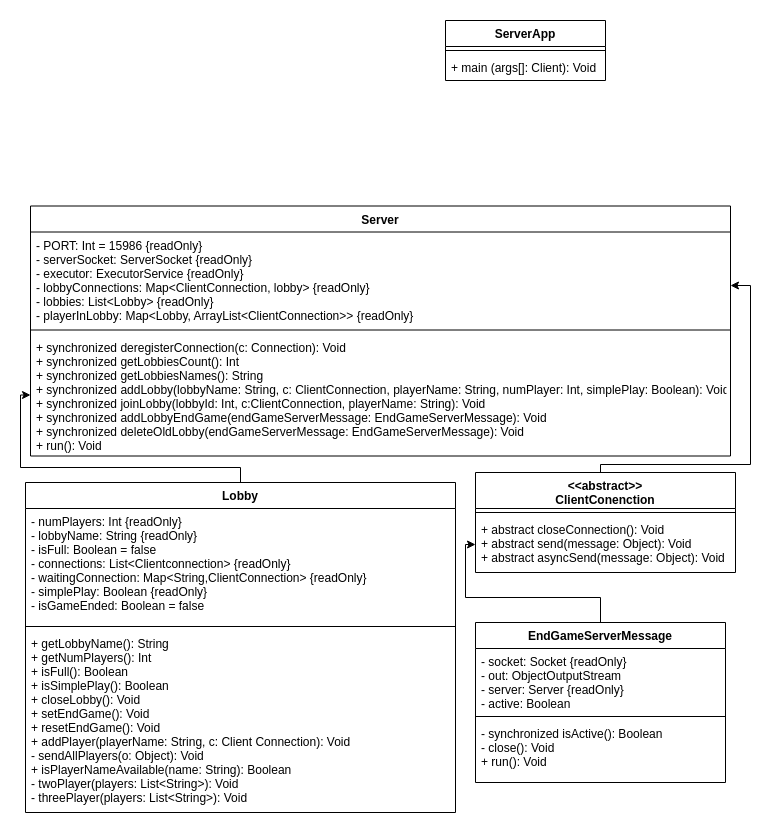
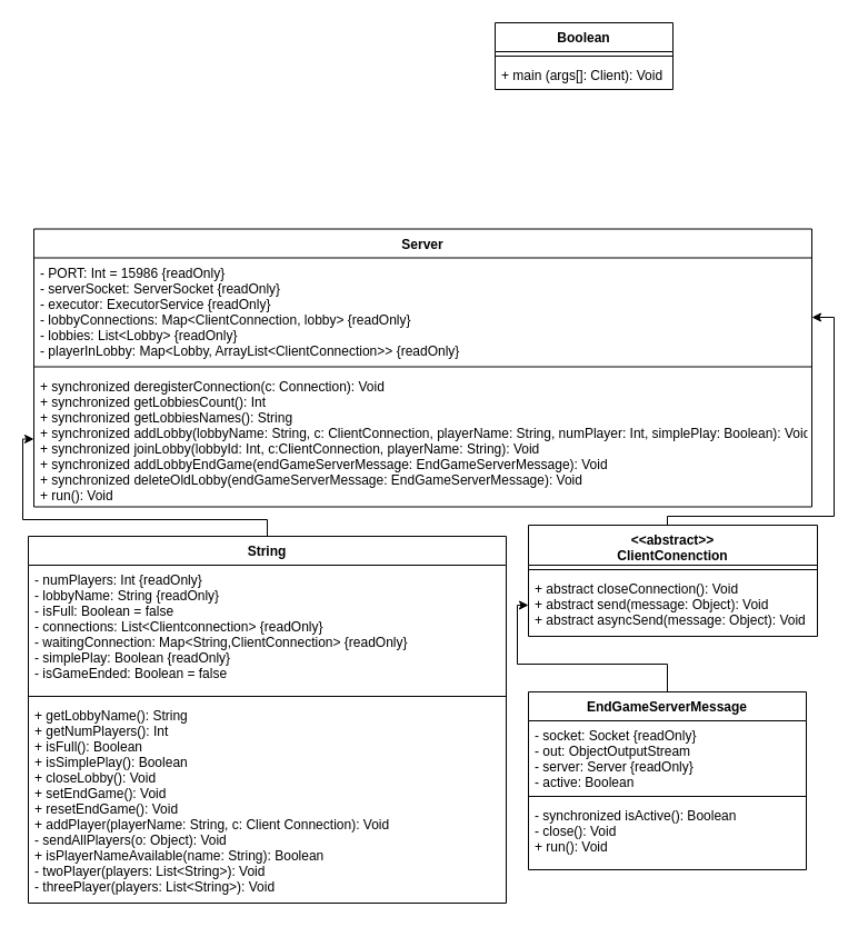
  <mxCell id="0" />
  <mxCell id="1" parent="0" />
- <mxCell id="2" value="ServerApp" style="swimlane;fontStyle=1;align=center;verticalAlign=top;childLayout=stackLayout;horizontal=1;startSize=26;horizontalStack=0;resizeParent=1;resizeParentMax=0;resizeLast=0;collapsible=1;marginBottom=0;html=0;" vertex="1" parent="1"><mxGeometry x="445" y="20" width="160" height="60" as="geometry" /></mxCell>
+ <mxCell id="2" value="Boolean" style="swimlane;fontStyle=1;align=center;verticalAlign=top;childLayout=stackLayout;horizontal=1;startSize=26;horizontalStack=0;resizeParent=1;resizeParentMax=0;resizeLast=0;collapsible=1;marginBottom=0;html=0;" vertex="1" parent="1"><mxGeometry x="445" y="20" width="160" height="60" as="geometry" /></mxCell>
  <mxCell id="3" value="" style="line;strokeWidth=1;fillColor=none;align=left;verticalAlign=middle;spacingTop=-1;spacingLeft=3;spacingRight=3;rotatable=0;labelPosition=right;points=[];portConstraint=eastwest;" vertex="1" parent="2"><mxGeometry y="26" width="160" height="8" as="geometry" /></mxCell>
  <mxCell id="4" value="+ main (args[]: Client): Void" style="text;strokeColor=none;fillColor=none;align=left;verticalAlign=top;spacingLeft=4;spacingRight=4;overflow=hidden;rotatable=0;points=[[0,0.5],[1,0.5]];portConstraint=eastwest;" vertex="1" parent="2"><mxGeometry y="34" width="160" height="26" as="geometry" /></mxCell>
  <mxCell id="5" value="Server" style="swimlane;fontStyle=1;align=center;verticalAlign=top;childLayout=stackLayout;horizontal=1;startSize=26;horizontalStack=0;resizeParent=1;resizeParentMax=0;resizeLast=0;collapsible=1;marginBottom=0;" vertex="1" parent="1"><mxGeometry x="30" y="205.5" width="700" height="250" as="geometry" /></mxCell>
  <mxCell id="6" value="- PORT: Int = 15986 {readOnly}&#10;- serverSocket: ServerSocket {readOnly}&#10;- executor: ExecutorService {readOnly}&#10;- lobbyConnections: Map&lt;ClientConnection, lobby&gt; {readOnly}&#10;- lobbies: List&lt;Lobby&gt; {readOnly}&#10;- playerInLobby: Map&lt;Lobby, ArrayList&lt;ClientConnection&gt;&gt; {readOnly}" style="text;strokeColor=none;fillColor=none;align=left;verticalAlign=top;spacingLeft=4;spacingRight=4;overflow=hidden;rotatable=0;points=[[0,0.5],[1,0.5]];portConstraint=eastwest;" vertex="1" parent="5"><mxGeometry y="26" width="700" height="94" as="geometry" /></mxCell>
  <mxCell id="7" value="" style="line;strokeWidth=1;fillColor=none;align=left;verticalAlign=middle;spacingTop=-1;spacingLeft=3;spacingRight=3;rotatable=0;labelPosition=right;points=[];portConstraint=eastwest;" vertex="1" parent="5"><mxGeometry y="120" width="700" height="8" as="geometry" /></mxCell>
  <mxCell id="8" value="+ synchronized deregisterConnection(c: Connection): Void&#10;+ synchronized getLobbiesCount(): Int&#10;+ synchronized getLobbiesNames(): String&#10;+ synchronized addLobby(lobbyName: String, c: ClientConnection, playerName: String, numPlayer: Int, simplePlay: Boolean): Void&#10;+ synchronized joinLobby(lobbyId: Int, c:ClientConnection, playerName: String): Void&#10;+ synchronized addLobbyEndGame(endGameServerMessage: EndGameServerMessage): Void&#10;+ synchronized deleteOldLobby(endGameServerMessage: EndGameServerMessage): Void&#10;+ run(): Void" style="text;strokeColor=none;fillColor=none;align=left;verticalAlign=top;spacingLeft=4;spacingRight=4;overflow=hidden;rotatable=0;points=[[0,0.5],[1,0.5]];portConstraint=eastwest;" vertex="1" parent="5"><mxGeometry y="128" width="700" height="122" as="geometry" /></mxCell>
  <mxCell id="9" style="edgeStyle=orthogonalEdgeStyle;rounded=0;orthogonalLoop=1;jettySize=auto;html=1;exitX=0.5;exitY=0;exitDx=0;exitDy=0;entryX=0;entryY=0.5;entryDx=0;entryDy=0;" edge="1" parent="1" source="10" target="8"><mxGeometry relative="1" as="geometry"><Array as="points"><mxPoint x="240" y="467" /><mxPoint x="20" y="467" /><mxPoint x="20" y="395" /></Array></mxGeometry></mxCell>
- <mxCell id="10" value="Lobby" style="swimlane;fontStyle=1;align=center;verticalAlign=top;childLayout=stackLayout;horizontal=1;startSize=26;horizontalStack=0;resizeParent=1;resizeParentMax=0;resizeLast=0;collapsible=1;marginBottom=0;" vertex="1" parent="1"><mxGeometry x="25" y="482" width="430" height="330" as="geometry" /></mxCell>
+ <mxCell id="10" value="String" style="swimlane;fontStyle=1;align=center;verticalAlign=top;childLayout=stackLayout;horizontal=1;startSize=26;horizontalStack=0;resizeParent=1;resizeParentMax=0;resizeLast=0;collapsible=1;marginBottom=0;" vertex="1" parent="1"><mxGeometry x="25" y="482" width="430" height="330" as="geometry" /></mxCell>
  <mxCell id="11" value="- numPlayers: Int {readOnly}&#10;- lobbyName: String {readOnly}&#10;- isFull: Boolean = false&#10;- connections: List&lt;Clientconnection&gt; {readOnly}&#10;- waitingConnection: Map&lt;String,ClientConnection&gt; {readOnly}&#10;- simplePlay: Boolean {readOnly}&#10;- isGameEnded: Boolean = false" style="text;strokeColor=none;fillColor=none;align=left;verticalAlign=top;spacingLeft=4;spacingRight=4;overflow=hidden;rotatable=0;points=[[0,0.5],[1,0.5]];portConstraint=eastwest;" vertex="1" parent="10"><mxGeometry y="26" width="430" height="114" as="geometry" /></mxCell>
  <mxCell id="12" value="" style="line;strokeWidth=1;fillColor=none;align=left;verticalAlign=middle;spacingTop=-1;spacingLeft=3;spacingRight=3;rotatable=0;labelPosition=right;points=[];portConstraint=eastwest;" vertex="1" parent="10"><mxGeometry y="140" width="430" height="8" as="geometry" /></mxCell>
  <mxCell id="13" value="+ getLobbyName(): String&#10;+ getNumPlayers(): Int&#10;+ isFull(): Boolean&#10;+ isSimplePlay(): Boolean&#10;+ closeLobby(): Void&#10;+ setEndGame(): Void&#10;+ resetEndGame(): Void&#10;+ addPlayer(playerName: String, c: Client Connection): Void&#10;- sendAllPlayers(o: Object): Void&#10;+ isPlayerNameAvailable(name: String): Boolean&#10;- twoPlayer(players: List&lt;String&gt;): Void&#10;- threePlayer(players: List&lt;String&gt;): Void" style="text;strokeColor=none;fillColor=none;align=left;verticalAlign=top;spacingLeft=4;spacingRight=4;overflow=hidden;rotatable=0;points=[[0,0.5],[1,0.5]];portConstraint=eastwest;" vertex="1" parent="10"><mxGeometry y="148" width="430" height="182" as="geometry" /></mxCell>
  <mxCell id="14" style="edgeStyle=orthogonalEdgeStyle;rounded=0;orthogonalLoop=1;jettySize=auto;html=1;exitX=0.5;exitY=0;exitDx=0;exitDy=0;" edge="1" parent="1" source="15" target="5"><mxGeometry relative="1" as="geometry"><Array as="points"><mxPoint x="600" y="464" /><mxPoint x="750" y="464" /><mxPoint x="750" y="285" /></Array></mxGeometry></mxCell>
  <mxCell id="15" value="&lt;&lt;abstract&gt;&gt;&#10;ClientConenction" style="swimlane;fontStyle=1;align=center;verticalAlign=top;childLayout=stackLayout;horizontal=1;startSize=36;horizontalStack=0;resizeParent=1;resizeParentMax=0;resizeLast=0;collapsible=1;marginBottom=0;" vertex="1" parent="1"><mxGeometry x="475" y="472" width="260" height="100" as="geometry" /></mxCell>
  <mxCell id="16" value="" style="line;strokeWidth=1;fillColor=none;align=left;verticalAlign=middle;spacingTop=-1;spacingLeft=3;spacingRight=3;rotatable=0;labelPosition=right;points=[];portConstraint=eastwest;" vertex="1" parent="15"><mxGeometry y="36" width="260" height="8" as="geometry" /></mxCell>
  <mxCell id="17" value="+ abstract closeConnection(): Void&#10;+ abstract send(message: Object): Void&#10;+ abstract asyncSend(message: Object): Void" style="text;strokeColor=none;fillColor=none;align=left;verticalAlign=top;spacingLeft=4;spacingRight=4;overflow=hidden;rotatable=0;points=[[0,0.5],[1,0.5]];portConstraint=eastwest;" vertex="1" parent="15"><mxGeometry y="44" width="260" height="56" as="geometry" /></mxCell>
  <mxCell id="18" style="edgeStyle=orthogonalEdgeStyle;rounded=0;orthogonalLoop=1;jettySize=auto;html=1;exitX=0.5;exitY=0;exitDx=0;exitDy=0;entryX=0;entryY=0.5;entryDx=0;entryDy=0;" edge="1" parent="1" source="19" target="17"><mxGeometry relative="1" as="geometry"><Array as="points"><mxPoint x="600" y="597" /><mxPoint x="465" y="597" /><mxPoint x="465" y="544" /></Array></mxGeometry></mxCell>
  <mxCell id="19" value="EndGameServerMessage" style="swimlane;fontStyle=1;align=center;verticalAlign=top;childLayout=stackLayout;horizontal=1;startSize=26;horizontalStack=0;resizeParent=1;resizeParentMax=0;resizeLast=0;collapsible=1;marginBottom=0;" vertex="1" parent="1"><mxGeometry x="475" y="622" width="250" height="160" as="geometry" /></mxCell>
  <mxCell id="20" value="- socket: Socket {readOnly}&#10;- out: ObjectOutputStream&#10;- server: Server {readOnly}&#10;- active: Boolean" style="text;strokeColor=none;fillColor=none;align=left;verticalAlign=top;spacingLeft=4;spacingRight=4;overflow=hidden;rotatable=0;points=[[0,0.5],[1,0.5]];portConstraint=eastwest;" vertex="1" parent="19"><mxGeometry y="26" width="250" height="64" as="geometry" /></mxCell>
  <mxCell id="21" value="" style="line;strokeWidth=1;fillColor=none;align=left;verticalAlign=middle;spacingTop=-1;spacingLeft=3;spacingRight=3;rotatable=0;labelPosition=right;points=[];portConstraint=eastwest;" vertex="1" parent="19"><mxGeometry y="90" width="250" height="8" as="geometry" /></mxCell>
  <mxCell id="22" value="- synchronized isActive(): Boolean&#10;- close(): Void&#10;+ run(): Void&#10;" style="text;strokeColor=none;fillColor=none;align=left;verticalAlign=top;spacingLeft=4;spacingRight=4;overflow=hidden;rotatable=0;points=[[0,0.5],[1,0.5]];portConstraint=eastwest;" vertex="1" parent="19"><mxGeometry y="98" width="250" height="62" as="geometry" /></mxCell>
